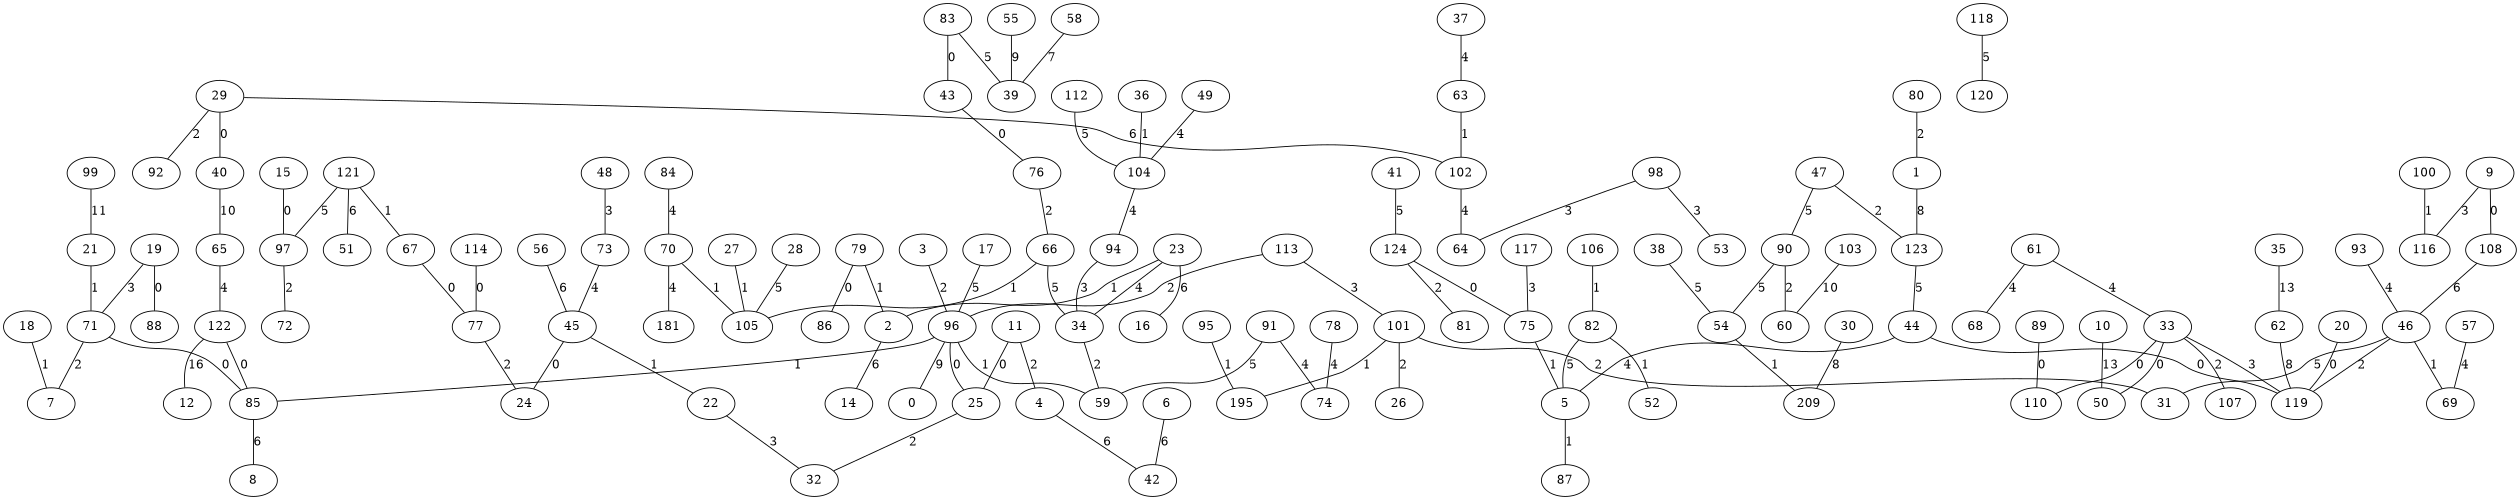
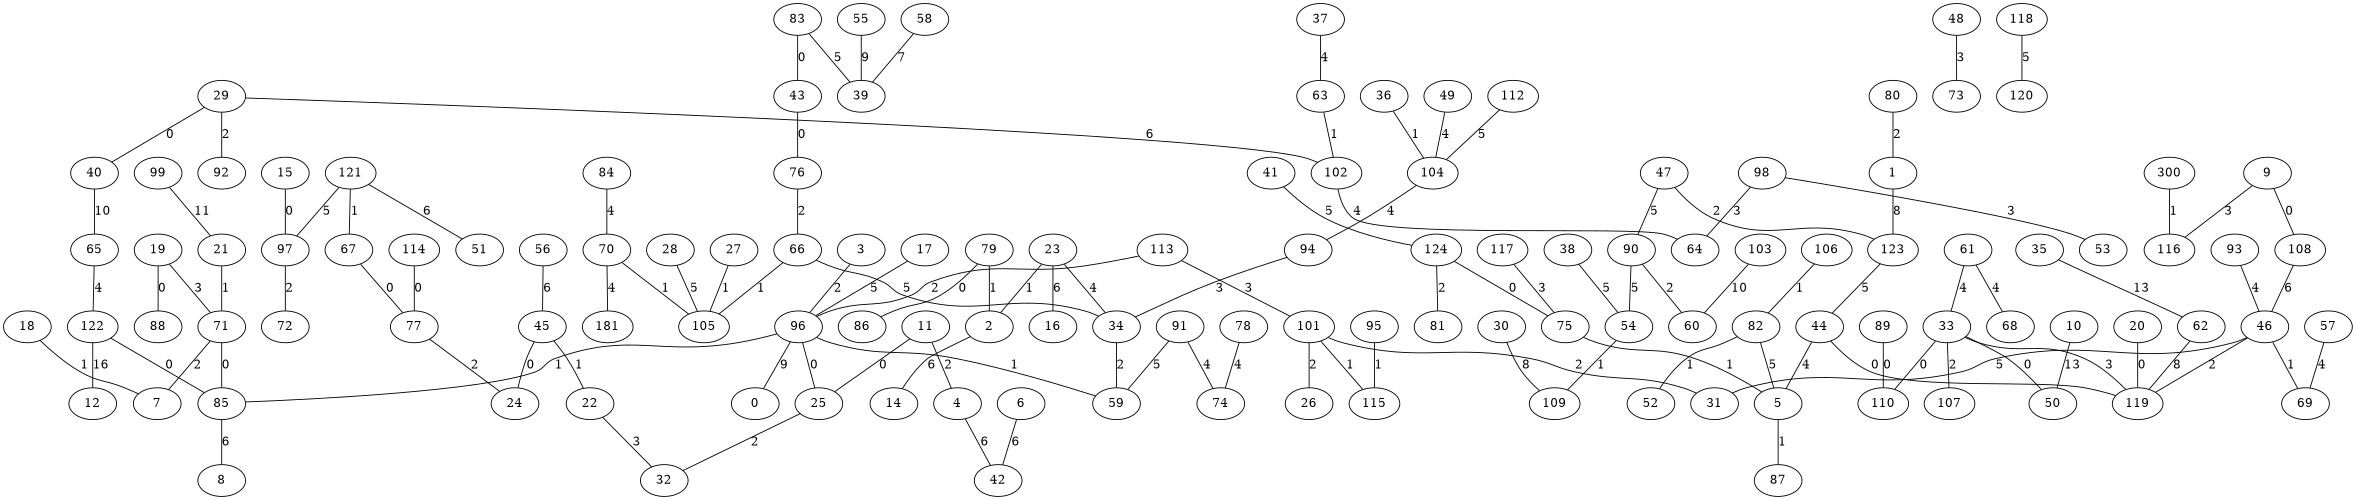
  graph {
    29
    40
    102
    92
    65
    64
    122
    124
    75
    81
    5
    87
    15
    97
    72
    11
    25
    4
    32
    42
    89
    110
    77
    24
    19
    88
    71
    85
    7
    44
    119
    9
    108
    116
    46
    69
    31
    67
    79
    86
    2
    14
    43
    76
    66
    34
    105
    83
    39
    96
    59
    0
    8
    114
    33
    50
    107
    12
    45
    22
    20
    21
    82
    52
    106
    95
-   115 [label=195]
+   115
    54
-   109 [label=209]
+   109
    23
    16
    18
    70
    n74 [label=181]
-   100
+   100 [label=300]
    36
    104
    94
    101
    26
    121
    51
    63
    27
    90
    60
    3
    80
    1
    123
    113
    47
    98
    53
    117
    48
    73
    84
    91
    74
    78
    37
    49
    57
    61
    68
    93
    17
    38
    28
    112
    41
    118
    120
    6
    56
    58
    62
    30
    55
    103
    99
    10
    35
    29 -- 40 [label=0]
    29 -- 102 [label=6]
    29 -- 92 [label=2]
    40 -- 65 [label=10]
    102 -- 64 [label=4]
    65 -- 122 [label=4]
    122 -- 85 [label=0]
    122 -- 12 [label=16]
    124 -- 75 [label=0]
    124 -- 81 [label=2]
    75 -- 5 [label=1]
    5 -- 87 [label=1]
    15 -- 97 [label=0]
    97 -- 72 [label=2]
    11 -- 25 [label=0]
    11 -- 4 [label=2]
    25 -- 32 [label=2]
    4 -- 42 [label=6]
    89 -- 110 [label=0]
    77 -- 24 [label=2]
    19 -- 88 [label=0]
    19 -- 71 [label=3]
    71 -- 85 [label=0]
    71 -- 7 [label=2]
    85 -- 8 [label=6]
    44 -- 5 [label=4]
    44 -- 119 [label=0]
    9 -- 108 [label=0]
    9 -- 116 [label=3]
    108 -- 46 [label=6]
    46 -- 119 [label=2]
    46 -- 69 [label=1]
    46 -- 31 [label=5]
    67 -- 77 [label=0]
    79 -- 86 [label=0]
    79 -- 2 [label=1]
    2 -- 14 [label=6]
    43 -- 76 [label=0]
    76 -- 66 [label=2]
    66 -- 34 [label=5]
    66 -- 105 [label=1]
    34 -- 59 [label=2]
    83 -- 43 [label=0]
    83 -- 39 [label=5]
    96 -- 25 [label=0]
    96 -- 85 [label=1]
    96 -- 59 [label=1]
    96 -- 0 [label=9]
    114 -- 77 [label=0]
    33 -- 110 [label=0]
    33 -- 119 [label=3]
    33 -- 50 [label=0]
    33 -- 107 [label=2]
    45 -- 24 [label=0]
    45 -- 22 [label=1]
    22 -- 32 [label=3]
    20 -- 119 [label=0]
    21 -- 71 [label=1]
    82 -- 5 [label=5]
    82 -- 52 [label=1]
    106 -- 82 [label=1]
    95 -- 115 [label=1]
    54 -- 109 [label=1]
    23 -- 2 [label=1]
    23 -- 34 [label=4]
    23 -- 16 [label=6]
    18 -- 7 [label=1]
    70 -- 105 [label=1]
    70 -- n74 [label=4]
    100 -- 116 [label=1]
    36 -- 104 [label=1]
    104 -- 94 [label=4]
    94 -- 34 [label=3]
    101 -- 31 [label=2]
    101 -- 115 [label=1]
    101 -- 26 [label=2]
    121 -- 97 [label=5]
    121 -- 67 [label=1]
    121 -- 51 [label=6]
    63 -- 102 [label=1]
    27 -- 105 [label=1]
    90 -- 54 [label=5]
    90 -- 60 [label=2]
    3 -- 96 [label=2]
    80 -- 1 [label=2]
    1 -- 123 [label=8]
    123 -- 44 [label=5]
    113 -- 96 [label=2]
    113 -- 101 [label=3]
    47 -- 90 [label=5]
    47 -- 123 [label=2]
    98 -- 64 [label=3]
    98 -- 53 [label=3]
    117 -- 75 [label=3]
    48 -- 73 [label=3]
-   73 -- 45 [label=4]
    84 -- 70 [label=4]
    91 -- 59 [label=5]
    91 -- 74 [label=4]
    78 -- 74 [label=4]
    37 -- 63 [label=4]
    49 -- 104 [label=4]
    57 -- 69 [label=4]
    61 -- 33 [label=4]
    61 -- 68 [label=4]
    93 -- 46 [label=4]
    17 -- 96 [label=5]
    38 -- 54 [label=5]
    28 -- 105 [label=5]
    112 -- 104 [label=5]
    41 -- 124 [label=5]
    118 -- 120 [label=5]
    6 -- 42 [label=6]
    56 -- 45 [label=6]
    58 -- 39 [label=7]
    62 -- 119 [label=8]
    30 -- 109 [label=8]
    55 -- 39 [label=9]
    103 -- 60 [label=10]
    99 -- 21 [label=11]
    10 -- 50 [label=13]
    35 -- 62 [label=13]
  }
